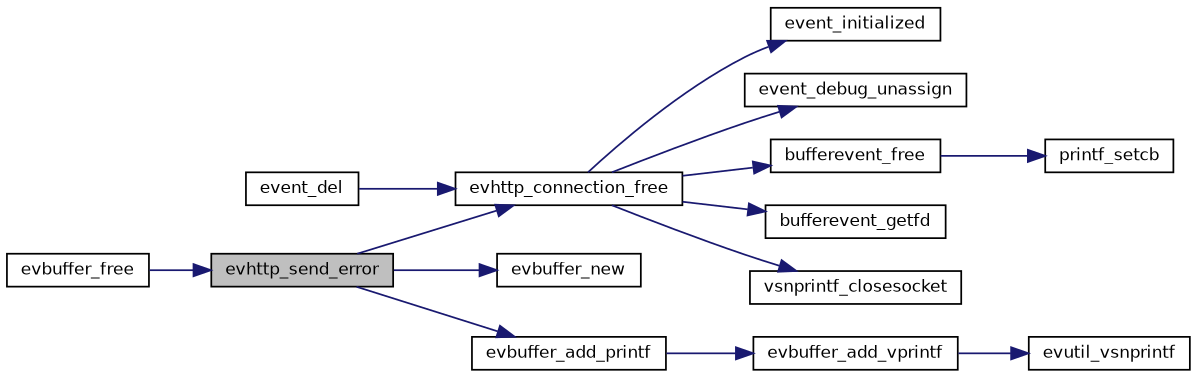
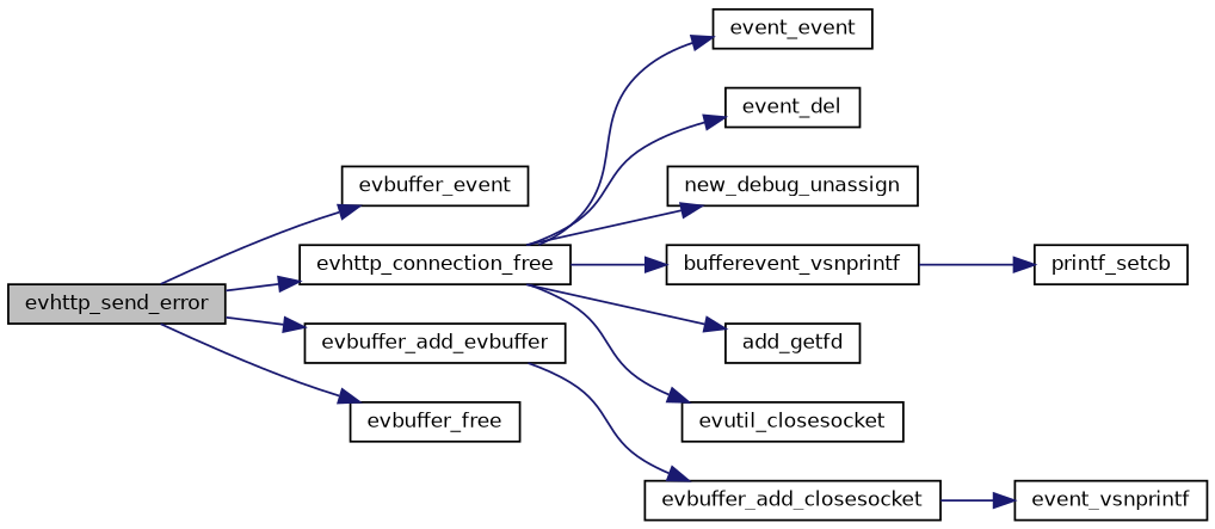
  digraph {
    rankdir=LR
    node [color=black fillcolor=white fontname=Helvetica fontsize=10 shape=record style=filled]
    edge [color=midnightblue fontname=Helvetica fontsize=10 labelfontname=Helvetica labelfontsize=10 style=solid]
    n1 [fillcolor=grey75 fontcolor=black height=0.2 label=evhttp_send_error width=0.4]
-   n2 [height=0.2 label=evbuffer_new width=0.4]
+   n2 [height=0.2 label=evbuffer_event width=0.4]
    n3 [height=0.2 label=evhttp_connection_free width=0.4]
-   n4 [height=0.2 label=evbuffer_add_printf width=0.4]
+   n4 [height=0.2 label=evbuffer_add_evbuffer width=0.4]
    n5 [height=0.2 label=evbuffer_free width=0.4]
-   n6 [height=0.2 label=event_initialized width=0.4]
+   n6 [height=0.2 label=event_event width=0.4]
    n7 [height=0.2 label=event_del width=0.4]
-   n8 [height=0.2 label=event_debug_unassign width=0.4]
-   n9 [height=0.2 label=bufferevent_free width=0.4]
-   n10 [height=0.2 label=bufferevent_getfd width=0.4]
-   n11 [height=0.2 label=vsnprintf_closesocket width=0.4]
-   n12 [height=0.2 label=evbuffer_add_vprintf width=0.4]
+   n8 [height=0.2 label=new_debug_unassign width=0.4]
+   n9 [height=0.2 label=bufferevent_vsnprintf width=0.4]
+   n10 [height=0.2 label=add_getfd width=0.4]
+   n11 [height=0.2 label=evutil_closesocket width=0.4]
+   n12 [height=0.2 label=evbuffer_add_closesocket width=0.4]
    n13 [height=0.2 label=printf_setcb width=0.4]
-   n14 [height=0.2 label=evutil_vsnprintf width=0.4]
+   n14 [height=0.2 label=event_vsnprintf width=0.4]
    n1 -> n2
    n1 -> n3
    n1 -> n4
-   n5 -> n1
+   n1 -> n5
    n3 -> n6
-   n7 -> n3
+   n3 -> n7
    n3 -> n8
    n3 -> n9
    n3 -> n10
    n3 -> n11
    n4 -> n12
    n9 -> n13
    n12 -> n14
  }
